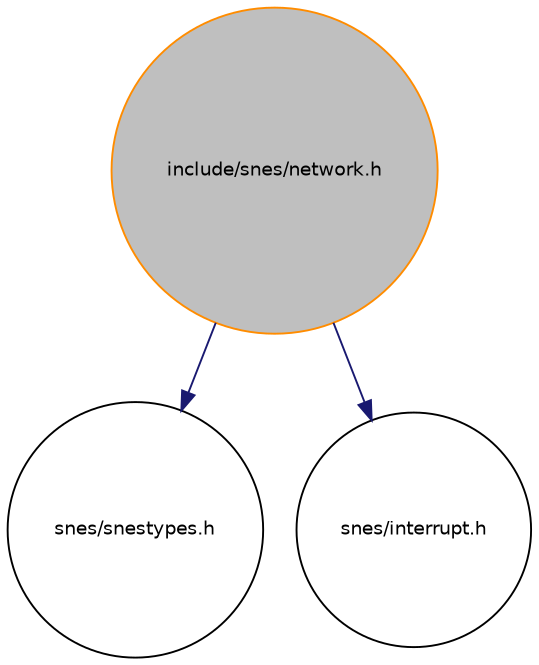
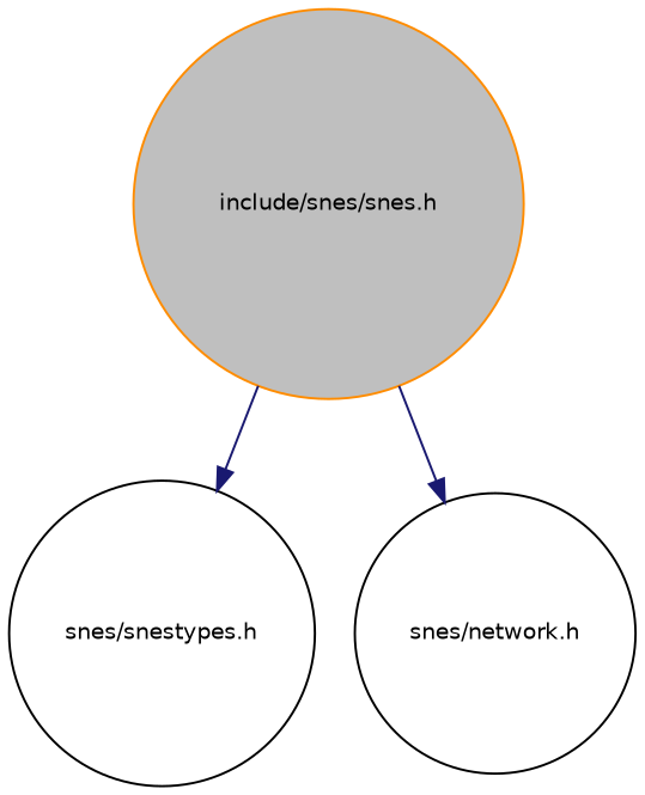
  digraph {
    node [color=black fillcolor=white fontname=Helvetica fontsize=10 shape=circle style=filled]
    edge [color=midnightblue fontname=Helvetica fontsize=10 labelfontname=Helvetica labelfontsize=10 style=solid]
-   n1 [color=darkorange fillcolor=grey75 fontcolor=black height=0.2 label="include/snes/network.h" width=0.4]
+   n1 [color=darkorange fillcolor=grey75 fontcolor=black height=0.2 label="include/snes/snes.h" width=0.4]
    n2 [height=0.2 label="snes/snestypes.h" width=0.4]
-   n3 [height=0.2 label="snes/interrupt.h" width=0.4]
+   n3 [height=0.2 label="snes/network.h" width=0.4]
    n1 -> n2
    n1 -> n3
  }
